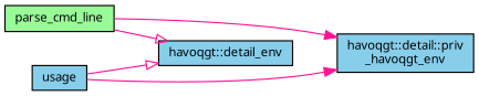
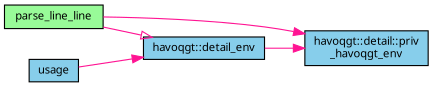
  digraph {
    fontname="Noto Sans"
    rankdir=LR
    node [color=black fillcolor=skyblue fontname="Noto Sans" fontsize=10 shape=record style=filled]
    edge [arrowhead=onormal color=deeppink fontname="Noto Sans" fontsize=10 labelfontname=Helvetica labelfontsize=10 style=solid]
-   n1 [fillcolor=palegreen fontcolor=black height=0.2 label=parse_cmd_line width=0.4]
+   n1 [fillcolor=palegreen fontcolor=black height=0.2 label=parse_line_line width=0.4]
    n2 [height=0.2 label="havoqgt::detail_env" width=0.4]
    n3 [height=0.2 label="havoqgt::detail::priv\l_havoqgt_env" width=0.4]
    n4 [height=0.2 label=usage width=0.4]
    n1 -> n2
    n1 -> n3 [arrowhead=normal]
-   n4 -> n3 [arrowhead=normal]
-   n4 -> n2
+   n2 -> n3 [arrowhead=normal]
+   n4 -> n2 [arrowhead=normal]
  }
